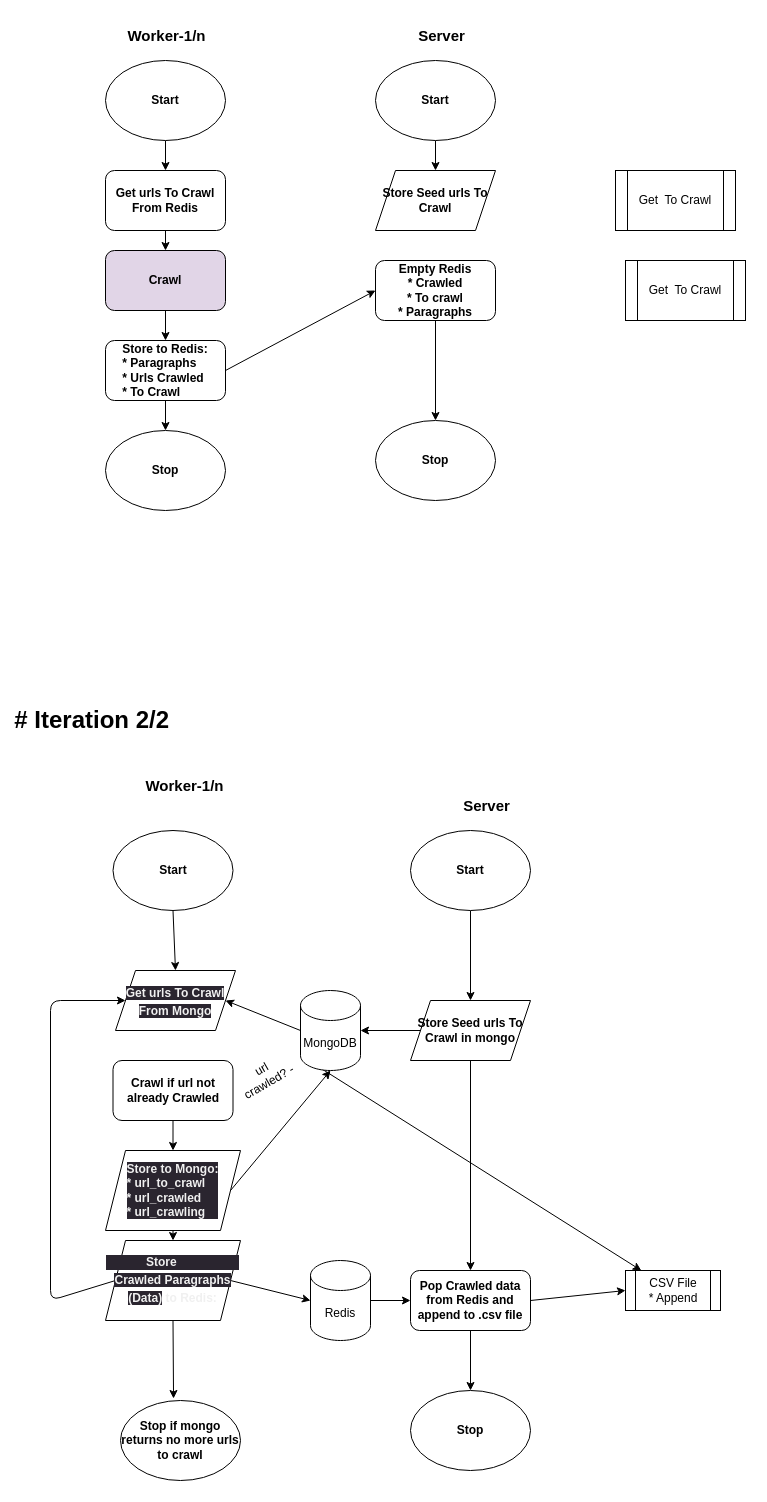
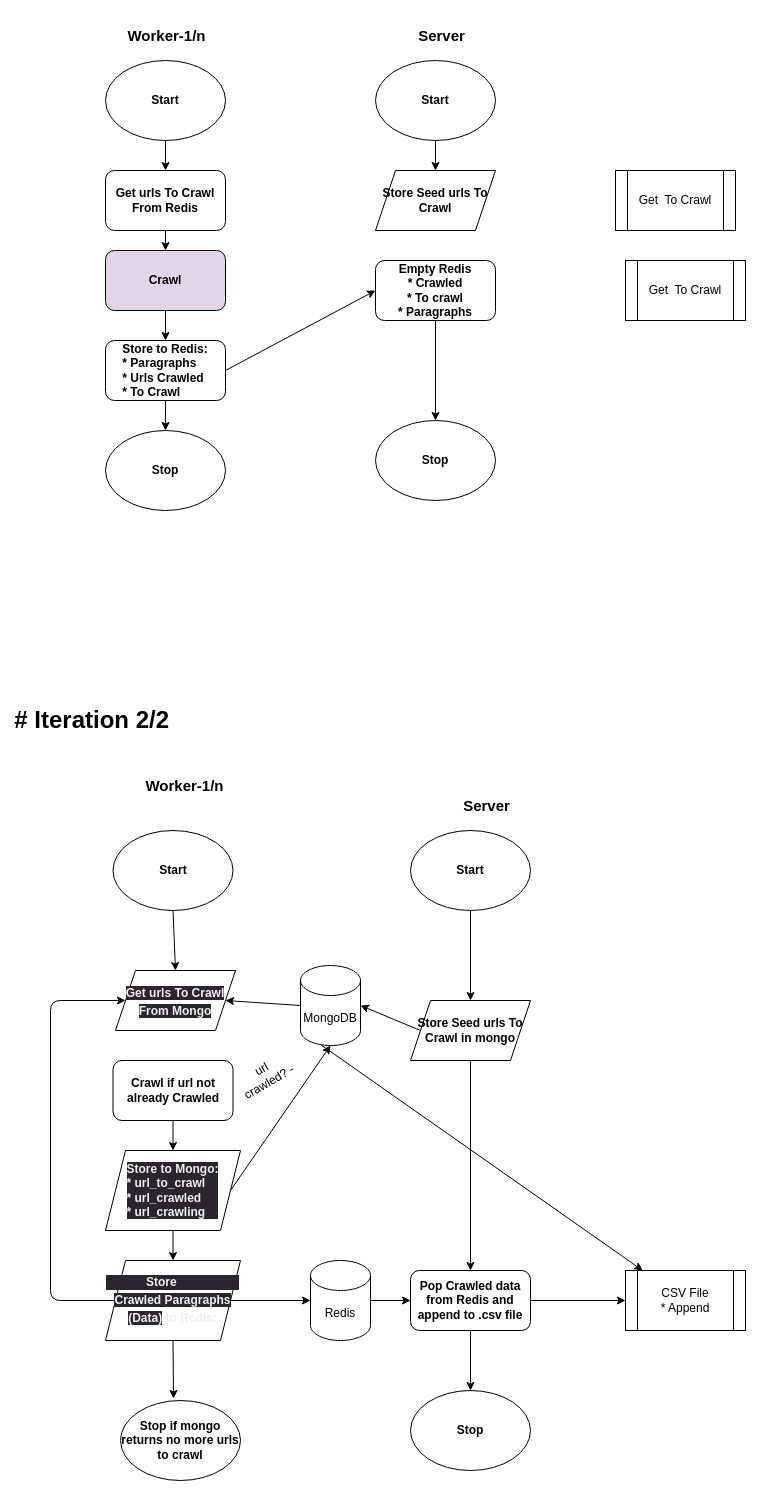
  <mxCell id="0" />
  <mxCell id="1" parent="0" />
  <mxCell id="2" style="edgeStyle=none;html=1;exitX=0.5;exitY=1;exitDx=0;exitDy=0;entryX=0.5;entryY=0;entryDx=0;entryDy=0;fontStyle=1" parent="1" source="3" target="11" edge="1"><mxGeometry relative="1" as="geometry" /></mxCell>
  <mxCell id="3" value="Start" style="ellipse;whiteSpace=wrap;html=1;fontStyle=1" parent="1" vertex="1"><mxGeometry x="105" y="60" width="120" height="80" as="geometry" /></mxCell>
  <mxCell id="4" style="edgeStyle=none;html=1;exitX=0.5;exitY=1;exitDx=0;exitDy=0;fontStyle=1" parent="1" source="6" target="9" edge="1"><mxGeometry relative="1" as="geometry" /></mxCell>
  <mxCell id="5" style="edgeStyle=none;html=1;exitX=1;exitY=0.5;exitDx=0;exitDy=0;entryX=0;entryY=0.5;entryDx=0;entryDy=0;" parent="1" source="6" target="15" edge="1"><mxGeometry relative="1" as="geometry" /></mxCell>
  <mxCell id="6" value="&lt;div style=&quot;text-align: left;&quot;&gt;&lt;span style=&quot;background-color: initial;&quot;&gt;Store to Redis:&lt;/span&gt;&lt;/div&gt;&lt;div style=&quot;text-align: left;&quot;&gt;&lt;span style=&quot;background-color: initial;&quot;&gt;* Paragraphs&lt;/span&gt;&lt;/div&gt;&lt;div style=&quot;text-align: left;&quot;&gt;&lt;span style=&quot;background-color: initial;&quot;&gt;* Urls Crawled&lt;/span&gt;&lt;/div&gt;&lt;div style=&quot;text-align: left;&quot;&gt;&lt;span style=&quot;background-color: initial;&quot;&gt;* To Crawl&lt;/span&gt;&lt;/div&gt;" style="rounded=1;whiteSpace=wrap;html=1;fontStyle=1" parent="1" vertex="1"><mxGeometry x="105" y="340" width="120" height="60" as="geometry" /></mxCell>
  <mxCell id="7" style="edgeStyle=none;html=1;exitX=0.5;exitY=1;exitDx=0;exitDy=0;entryX=0.5;entryY=0;entryDx=0;entryDy=0;fontStyle=1" parent="1" source="8" target="6" edge="1"><mxGeometry relative="1" as="geometry" /></mxCell>
  <mxCell id="8" value="Crawl" style="rounded=1;whiteSpace=wrap;html=1;fontStyle=1;fillColor=#e1d5e7;" parent="1" vertex="1"><mxGeometry x="105" y="250" width="120" height="60" as="geometry" /></mxCell>
  <mxCell id="9" value="Stop" style="ellipse;whiteSpace=wrap;html=1;fontStyle=1" parent="1" vertex="1"><mxGeometry x="105" y="430" width="120" height="80" as="geometry" /></mxCell>
  <mxCell id="10" style="edgeStyle=none;html=1;exitX=0.5;exitY=1;exitDx=0;exitDy=0;entryX=0.5;entryY=0;entryDx=0;entryDy=0;fontStyle=1" parent="1" source="11" target="8" edge="1"><mxGeometry relative="1" as="geometry" /></mxCell>
  <mxCell id="11" value="Get urls To Crawl From Redis" style="rounded=1;whiteSpace=wrap;html=1;fontStyle=1" parent="1" vertex="1"><mxGeometry x="105" y="170" width="120" height="60" as="geometry" /></mxCell>
  <mxCell id="12" style="edgeStyle=none;html=1;exitX=0.5;exitY=1;exitDx=0;exitDy=0;entryX=0.5;entryY=0;entryDx=0;entryDy=0;fontStyle=1" parent="1" source="13" target="17" edge="1"><mxGeometry relative="1" as="geometry"><mxPoint x="435" y="170" as="targetPoint" /></mxGeometry></mxCell>
  <mxCell id="13" value="Start" style="ellipse;whiteSpace=wrap;html=1;fontStyle=1" parent="1" vertex="1"><mxGeometry x="375" y="60" width="120" height="80" as="geometry" /></mxCell>
  <mxCell id="14" style="edgeStyle=none;html=1;exitX=0.5;exitY=1;exitDx=0;exitDy=0;entryX=0.5;entryY=0;entryDx=0;entryDy=0;fontStyle=1" parent="1" source="15" target="16" edge="1"><mxGeometry relative="1" as="geometry"><mxPoint x="435" y="340" as="targetPoint" /></mxGeometry></mxCell>
  <mxCell id="15" value="Empty Redis&lt;br&gt;* Crawled&lt;br&gt;* To crawl&lt;br&gt;* Paragraphs" style="rounded=1;whiteSpace=wrap;html=1;fontStyle=1" parent="1" vertex="1"><mxGeometry x="375" y="260" width="120" height="60" as="geometry" /></mxCell>
  <mxCell id="16" value="Stop" style="ellipse;whiteSpace=wrap;html=1;fontStyle=1" parent="1" vertex="1"><mxGeometry x="375" y="420" width="120" height="80" as="geometry" /></mxCell>
  <mxCell id="17" value="&lt;span style=&quot;font-weight: 700;&quot;&gt;Store Seed urls To Crawl&lt;/span&gt;" style="shape=parallelogram;perimeter=parallelogramPerimeter;whiteSpace=wrap;html=1;fixedSize=1;" parent="1" vertex="1"><mxGeometry x="375" y="170" width="120" height="60" as="geometry" /></mxCell>
  <mxCell id="18" value="Get&amp;nbsp; To Crawl" style="shape=process;whiteSpace=wrap;html=1;backgroundOutline=1;" parent="1" vertex="1"><mxGeometry x="615" y="170" width="120" height="60" as="geometry" /></mxCell>
  <mxCell id="19" value="Get&amp;nbsp; To Crawl" style="shape=process;whiteSpace=wrap;html=1;backgroundOutline=1;" parent="1" vertex="1"><mxGeometry x="625" y="260" width="120" height="60" as="geometry" /></mxCell>
  <mxCell id="20" style="edgeStyle=none;html=1;exitX=0.5;exitY=1;exitDx=0;exitDy=0;entryX=0.5;entryY=0;entryDx=0;entryDy=0;fontStyle=1" edge="1" parent="1" source="21" target="53"><mxGeometry relative="1" as="geometry"><mxPoint x="175" y="940" as="sourcePoint" /><mxPoint x="172.5" y="970" as="targetPoint" /></mxGeometry></mxCell>
  <mxCell id="21" value="Start" style="ellipse;whiteSpace=wrap;html=1;fontStyle=1" vertex="1" parent="1"><mxGeometry x="112.5" y="830" width="120" height="80" as="geometry" /></mxCell>
  <mxCell id="22" style="edgeStyle=none;html=1;exitX=0.5;exitY=1;exitDx=0;exitDy=0;entryX=0.5;entryY=0;entryDx=0;entryDy=0;" edge="1" parent="1" source="52" target="51"><mxGeometry relative="1" as="geometry"><mxPoint x="175" y="1220" as="sourcePoint" /><mxPoint x="175" y="1270" as="targetPoint" /></mxGeometry></mxCell>
  <mxCell id="23" style="edgeStyle=none;html=1;exitX=1;exitY=0.5;exitDx=0;exitDy=0;entryX=0.5;entryY=1;entryDx=0;entryDy=0;entryPerimeter=0;" edge="1" parent="1" source="52" target="42"><mxGeometry relative="1" as="geometry"><mxPoint x="235" y="1190" as="sourcePoint" /></mxGeometry></mxCell>
  <mxCell id="24" style="edgeStyle=none;html=1;exitX=0.5;exitY=1;exitDx=0;exitDy=0;entryX=0.5;entryY=0;entryDx=0;entryDy=0;fontStyle=1" edge="1" parent="1" source="25" target="52"><mxGeometry relative="1" as="geometry"><mxPoint x="175" y="1160" as="targetPoint" /></mxGeometry></mxCell>
  <mxCell id="25" value="Crawl if url not already Crawled" style="rounded=1;whiteSpace=wrap;html=1;fontStyle=1" vertex="1" parent="1"><mxGeometry x="112.5" y="1060" width="120" height="60" as="geometry" /></mxCell>
  <mxCell id="26" value="Stop if mongo returns no more urls to crawl" style="ellipse;whiteSpace=wrap;html=1;fontStyle=1" vertex="1" parent="1"><mxGeometry x="120" y="1400" width="120" height="80" as="geometry" /></mxCell>
  <mxCell id="27" style="edgeStyle=none;html=1;exitX=0.5;exitY=1;exitDx=0;exitDy=0;entryX=0.5;entryY=0;entryDx=0;entryDy=0;fontStyle=1" edge="1" parent="1" source="28" target="35"><mxGeometry relative="1" as="geometry"><mxPoint x="470" y="960" as="targetPoint" /><mxPoint x="470" y="930" as="sourcePoint" /></mxGeometry></mxCell>
  <mxCell id="28" value="Start" style="ellipse;whiteSpace=wrap;html=1;fontStyle=1" vertex="1" parent="1"><mxGeometry x="410" y="830" width="120" height="80" as="geometry" /></mxCell>
  <mxCell id="29" style="edgeStyle=none;html=1;exitX=0.5;exitY=1;exitDx=0;exitDy=0;entryX=0.5;entryY=0;entryDx=0;entryDy=0;fontStyle=1" edge="1" parent="1" source="31" target="32"><mxGeometry relative="1" as="geometry"><mxPoint x="470" y="1130" as="targetPoint" /></mxGeometry></mxCell>
  <mxCell id="30" style="edgeStyle=none;html=1;exitX=1;exitY=0.5;exitDx=0;exitDy=0;entryX=0;entryY=0.5;entryDx=0;entryDy=0;" edge="1" parent="1" source="31" target="36"><mxGeometry relative="1" as="geometry" /></mxCell>
  <mxCell id="31" value="Pop Crawled data from Redis and append to .csv file" style="rounded=1;whiteSpace=wrap;html=1;fontStyle=1" vertex="1" parent="1"><mxGeometry x="410" y="1270" width="120" height="60" as="geometry" /></mxCell>
  <mxCell id="32" value="Stop" style="ellipse;whiteSpace=wrap;html=1;fontStyle=1" vertex="1" parent="1"><mxGeometry x="410" y="1390" width="120" height="80" as="geometry" /></mxCell>
  <mxCell id="33" style="edgeStyle=none;html=1;exitX=0.5;exitY=1;exitDx=0;exitDy=0;entryX=0.5;entryY=0;entryDx=0;entryDy=0;fontStyle=1" edge="1" parent="1" source="35" target="31"><mxGeometry relative="1" as="geometry"><mxPoint x="470" y="1020" as="sourcePoint" /></mxGeometry></mxCell>
  <mxCell id="34" style="edgeStyle=none;html=1;exitX=0;exitY=0.5;exitDx=0;exitDy=0;entryX=1;entryY=0.5;entryDx=0;entryDy=0;entryPerimeter=0;" edge="1" parent="1" source="35" target="42"><mxGeometry relative="1" as="geometry" /></mxCell>
  <mxCell id="35" value="&lt;span style=&quot;font-weight: 700;&quot;&gt;Store Seed urls To Crawl in mongo&lt;/span&gt;" style="shape=parallelogram;perimeter=parallelogramPerimeter;whiteSpace=wrap;html=1;fixedSize=1;" vertex="1" parent="1"><mxGeometry x="410" y="1000" width="120" height="60" as="geometry" /></mxCell>
- <mxCell id="36" value="CSV File&lt;br&gt;* Append" style="shape=process;whiteSpace=wrap;html=1;backgroundOutline=1;" vertex="1" parent="1"><mxGeometry x="625" y="1270" width="95" height="40" as="geometry" /></mxCell>
+ <mxCell id="36" value="CSV File&lt;br&gt;* Append" style="shape=process;whiteSpace=wrap;html=1;backgroundOutline=1;" vertex="1" parent="1"><mxGeometry x="625" y="1270" width="120" height="60" as="geometry" /></mxCell>
  <mxCell id="37" value="# Iteration 2/2" style="text;strokeColor=none;fillColor=none;html=1;fontSize=24;fontStyle=1;verticalAlign=middle;align=right;" vertex="1" parent="1"><mxGeometry x="20" y="700" width="150" height="40" as="geometry" /></mxCell>
  <mxCell id="38" style="edgeStyle=none;html=1;exitX=1;exitY=0.5;exitDx=0;exitDy=0;exitPerimeter=0;entryX=0;entryY=0.5;entryDx=0;entryDy=0;" edge="1" parent="1" source="39" target="31"><mxGeometry relative="1" as="geometry" /></mxCell>
  <mxCell id="39" value="Redis" style="shape=cylinder3;whiteSpace=wrap;html=1;boundedLbl=1;backgroundOutline=1;size=15;" vertex="1" parent="1"><mxGeometry x="310" y="1260" width="60" height="80" as="geometry" /></mxCell>
  <mxCell id="40" style="edgeStyle=none;html=1;exitX=0;exitY=0.5;exitDx=0;exitDy=0;exitPerimeter=0;entryX=1;entryY=0.5;entryDx=0;entryDy=0;" edge="1" parent="1" source="42" target="53"><mxGeometry relative="1" as="geometry"><mxPoint x="232.5" y="1000" as="targetPoint" /></mxGeometry></mxCell>
  <mxCell id="41" style="edgeStyle=none;html=1;exitX=0;exitY=1;exitDx=0;exitDy=-15;exitPerimeter=0;" edge="1" parent="1" source="42" target="36"><mxGeometry relative="1" as="geometry" /></mxCell>
- <mxCell id="42" value="MongoDB" style="shape=cylinder3;whiteSpace=wrap;html=1;boundedLbl=1;backgroundOutline=1;size=15;" vertex="1" parent="1"><mxGeometry x="300" y="990" width="60" height="80" as="geometry" /></mxCell>
+ <mxCell id="42" value="MongoDB" style="shape=cylinder3;whiteSpace=wrap;html=1;boundedLbl=1;backgroundOutline=1;size=15;" vertex="1" parent="1"><mxGeometry x="300" y="965" width="60" height="80" as="geometry" /></mxCell>
  <mxCell id="43" style="edgeStyle=none;html=1;exitX=0;exitY=0.5;exitDx=0;exitDy=0;entryX=0;entryY=0.5;entryDx=0;entryDy=0;" edge="1" parent="1" source="51" target="53"><mxGeometry relative="1" as="geometry"><mxPoint x="115" y="1300" as="sourcePoint" /><mxPoint x="112.5" y="1000" as="targetPoint" /><Array as="points"><mxPoint x="50" y="1300" /><mxPoint x="50" y="1000" /></Array></mxGeometry></mxCell>
  <mxCell id="44" style="edgeStyle=none;html=1;exitX=0.5;exitY=1;exitDx=0;exitDy=0;entryX=0.442;entryY=-0.025;entryDx=0;entryDy=0;entryPerimeter=0;" edge="1" parent="1" source="51" target="26"><mxGeometry relative="1" as="geometry"><mxPoint x="175" y="1330" as="sourcePoint" /></mxGeometry></mxCell>
  <mxCell id="45" style="edgeStyle=none;html=1;entryX=0;entryY=0.5;entryDx=0;entryDy=0;entryPerimeter=0;exitX=1;exitY=0.5;exitDx=0;exitDy=0;" edge="1" parent="1" source="51" target="39"><mxGeometry relative="1" as="geometry"><mxPoint x="235" y="1300" as="sourcePoint" /></mxGeometry></mxCell>
  <mxCell id="46" value="url crawled? -" style="text;html=1;strokeColor=none;fillColor=none;align=center;verticalAlign=middle;whiteSpace=wrap;rounded=0;rotation=-30;" vertex="1" parent="1"><mxGeometry x="235" y="1060" width="60" height="30" as="geometry" /></mxCell>
  <mxCell id="47" value="&lt;b&gt;&lt;font style=&quot;font-size: 15px;&quot;&gt;Worker-1/n&lt;/font&gt;&lt;/b&gt;" style="text;html=1;strokeColor=none;fillColor=none;align=center;verticalAlign=middle;whiteSpace=wrap;rounded=0;" vertex="1" parent="1"><mxGeometry x="142.5" y="770" width="82.5" height="30" as="geometry" /></mxCell>
  <mxCell id="48" value="&lt;b&gt;&lt;font style=&quot;font-size: 15px;&quot;&gt;Server&lt;/font&gt;&lt;/b&gt;" style="text;html=1;strokeColor=none;fillColor=none;align=center;verticalAlign=middle;whiteSpace=wrap;rounded=0;" vertex="1" parent="1"><mxGeometry x="445" y="790" width="82.5" height="30" as="geometry" /></mxCell>
  <mxCell id="49" value="&lt;b&gt;&lt;font style=&quot;font-size: 15px;&quot;&gt;Worker-1/n&lt;/font&gt;&lt;/b&gt;" style="text;html=1;strokeColor=none;fillColor=none;align=center;verticalAlign=middle;whiteSpace=wrap;rounded=0;" vertex="1" parent="1"><mxGeometry x="125" y="20" width="82.5" height="30" as="geometry" /></mxCell>
  <mxCell id="50" value="&lt;b&gt;&lt;font style=&quot;font-size: 15px;&quot;&gt;Server&lt;/font&gt;&lt;/b&gt;" style="text;html=1;strokeColor=none;fillColor=none;align=center;verticalAlign=middle;whiteSpace=wrap;rounded=0;" vertex="1" parent="1"><mxGeometry x="400" y="20" width="82.5" height="30" as="geometry" /></mxCell>
- <mxCell id="51" value="&lt;div style=&quot;border-color: rgb(0, 0, 0); color: rgb(240, 240, 240); font-family: Helvetica; font-size: 12px; font-style: normal; font-variant-ligatures: normal; font-variant-caps: normal; font-weight: 700; letter-spacing: normal; orphans: 2; text-indent: 0px; text-transform: none; widows: 2; word-spacing: 0px; -webkit-text-stroke-width: 0px; background-color: rgb(42, 37, 47); text-decoration-thickness: initial; text-decoration-style: initial; text-decoration-color: initial; text-align: left;&quot;&gt;&lt;span style=&quot;border-color: rgb(0, 0, 0); background-color: initial;&quot;&gt;&amp;nbsp; &amp;nbsp; &amp;nbsp; &amp;nbsp; &amp;nbsp; &amp;nbsp; Store&amp;nbsp;&lt;/span&gt;&lt;/div&gt;&lt;span style=&quot;border-color: rgb(0, 0, 0); color: rgb(240, 240, 240); font-family: Helvetica; font-size: 12px; font-style: normal; font-variant-ligatures: normal; font-variant-caps: normal; font-weight: 700; letter-spacing: normal; orphans: 2; text-indent: 0px; text-transform: none; widows: 2; word-spacing: 0px; -webkit-text-stroke-width: 0px; background-color: rgb(42, 37, 47); text-decoration-thickness: initial; text-decoration-style: initial; text-decoration-color: initial; text-align: left;&quot;&gt;Crawled Paragraphs (Data)&lt;/span&gt;&lt;span style=&quot;border-color: rgb(0, 0, 0); color: rgb(240, 240, 240); font-family: Helvetica; font-size: 12px; font-style: normal; font-variant-ligatures: normal; font-variant-caps: normal; font-weight: 700; letter-spacing: normal; orphans: 2; text-indent: 0px; text-transform: none; widows: 2; word-spacing: 0px; -webkit-text-stroke-width: 0px; background-color: initial; text-decoration-thickness: initial; text-decoration-style: initial; text-decoration-color: initial; text-align: left;&quot;&gt;&amp;nbsp;to Redis:&lt;/span&gt;" style="shape=parallelogram;perimeter=parallelogramPerimeter;whiteSpace=wrap;html=1;fixedSize=1;fontSize=15;" vertex="1" parent="1"><mxGeometry x="105" y="1240" width="135" height="80" as="geometry" /></mxCell>
+ <mxCell id="51" value="&lt;div style=&quot;border-color: rgb(0, 0, 0); color: rgb(240, 240, 240); font-family: Helvetica; font-size: 12px; font-style: normal; font-variant-ligatures: normal; font-variant-caps: normal; font-weight: 700; letter-spacing: normal; orphans: 2; text-indent: 0px; text-transform: none; widows: 2; word-spacing: 0px; -webkit-text-stroke-width: 0px; background-color: rgb(42, 37, 47); text-decoration-thickness: initial; text-decoration-style: initial; text-decoration-color: initial; text-align: left;&quot;&gt;&lt;span style=&quot;border-color: rgb(0, 0, 0); background-color: initial;&quot;&gt;&amp;nbsp; &amp;nbsp; &amp;nbsp; &amp;nbsp; &amp;nbsp; &amp;nbsp; Store&amp;nbsp;&lt;/span&gt;&lt;/div&gt;&lt;span style=&quot;border-color: rgb(0, 0, 0); color: rgb(240, 240, 240); font-family: Helvetica; font-size: 12px; font-style: normal; font-variant-ligatures: normal; font-variant-caps: normal; font-weight: 700; letter-spacing: normal; orphans: 2; text-indent: 0px; text-transform: none; widows: 2; word-spacing: 0px; -webkit-text-stroke-width: 0px; background-color: rgb(42, 37, 47); text-decoration-thickness: initial; text-decoration-style: initial; text-decoration-color: initial; text-align: left;&quot;&gt;Crawled Paragraphs (Data)&lt;/span&gt;&lt;span style=&quot;border-color: rgb(0, 0, 0); color: rgb(240, 240, 240); font-family: Helvetica; font-size: 12px; font-style: normal; font-variant-ligatures: normal; font-variant-caps: normal; font-weight: 700; letter-spacing: normal; orphans: 2; text-indent: 0px; text-transform: none; widows: 2; word-spacing: 0px; -webkit-text-stroke-width: 0px; background-color: initial; text-decoration-thickness: initial; text-decoration-style: initial; text-decoration-color: initial; text-align: left;&quot;&gt;&amp;nbsp;to Redis:&lt;/span&gt;" style="shape=parallelogram;perimeter=parallelogramPerimeter;whiteSpace=wrap;html=1;fixedSize=1;fontSize=15;" vertex="1" parent="1"><mxGeometry x="105" y="1260" width="135" height="80" as="geometry" /></mxCell>
  <mxCell id="52" value="&lt;div style=&quot;border-color: rgb(0, 0, 0); color: rgb(240, 240, 240); font-family: Helvetica; font-size: 12px; font-style: normal; font-variant-ligatures: normal; font-variant-caps: normal; font-weight: 700; letter-spacing: normal; orphans: 2; text-indent: 0px; text-transform: none; widows: 2; word-spacing: 0px; -webkit-text-stroke-width: 0px; background-color: rgb(42, 37, 47); text-decoration-thickness: initial; text-decoration-style: initial; text-decoration-color: initial; text-align: left;&quot;&gt;&lt;div&gt;&lt;span style=&quot;background-color: initial;&quot;&gt;Store to Mongo:&lt;/span&gt;&lt;/div&gt;&lt;div&gt;&lt;span style=&quot;background-color: initial;&quot;&gt;* url_to_crawl&lt;/span&gt;&lt;/div&gt;&lt;div&gt;&lt;span style=&quot;background-color: initial;&quot;&gt;* url_crawled&lt;/span&gt;&lt;/div&gt;&lt;div&gt;&lt;span style=&quot;background-color: initial;&quot;&gt;* url_crawling&lt;/span&gt;&lt;/div&gt;&lt;/div&gt;" style="shape=parallelogram;perimeter=parallelogramPerimeter;whiteSpace=wrap;html=1;fixedSize=1;fontSize=15;" vertex="1" parent="1"><mxGeometry x="105" y="1150" width="135" height="80" as="geometry" /></mxCell>
  <mxCell id="53" value="&lt;span style=&quot;color: rgb(240, 240, 240); font-family: Helvetica; font-size: 12px; font-style: normal; font-variant-ligatures: normal; font-variant-caps: normal; font-weight: 700; letter-spacing: normal; orphans: 2; text-align: center; text-indent: 0px; text-transform: none; widows: 2; word-spacing: 0px; -webkit-text-stroke-width: 0px; background-color: rgb(42, 37, 47); text-decoration-thickness: initial; text-decoration-style: initial; text-decoration-color: initial; float: none; display: inline !important;&quot;&gt;Get urls To Crawl From Mongo&lt;/span&gt;" style="shape=parallelogram;perimeter=parallelogramPerimeter;whiteSpace=wrap;html=1;fixedSize=1;fontSize=15;" vertex="1" parent="1"><mxGeometry x="115" y="970" width="120" height="60" as="geometry" /></mxCell>
